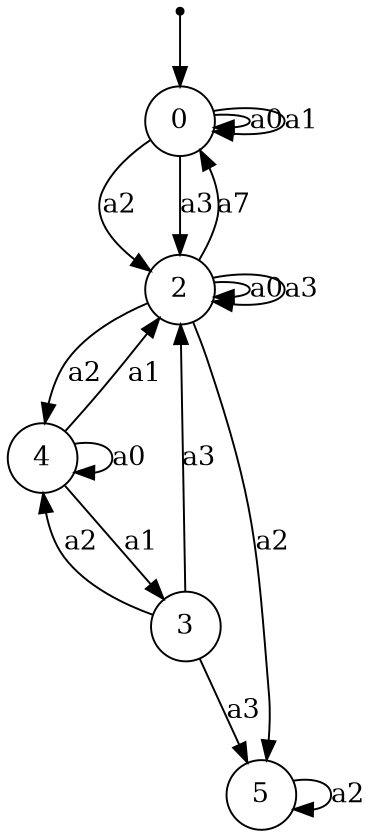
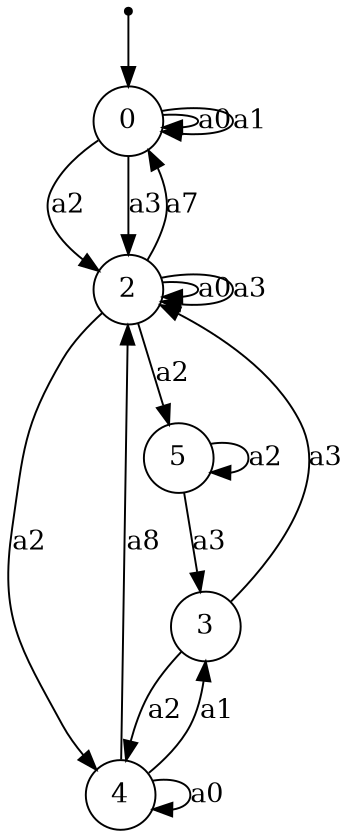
  digraph {
    rankdir=TB
    node [shape=circle]
    qi [shape=point]
    0
    2
    4
    5
    3
    qi -> 0
    0 -> 0 [label=a0]
    0 -> 0 [label=a1]
    0 -> 2 [label=a2]
    0 -> 2 [label=a3]
    2 -> 0 [label=a7]
    2 -> 2 [label=a0]
    2 -> 2 [label=a3]
    2 -> 4 [label=a2]
    2 -> 5 [label=a2]
-   4 -> 2 [label=a1]
+   4 -> 2 [label=a8]
    4 -> 4 [label=a0]
    4 -> 3 [label=a1]
    5 -> 5 [label=a2]
-   3 -> 5 [label=a3]
+   5 -> 3 [label=a3]
    3 -> 2 [label=a3]
    3 -> 4 [label=a2]
  }
